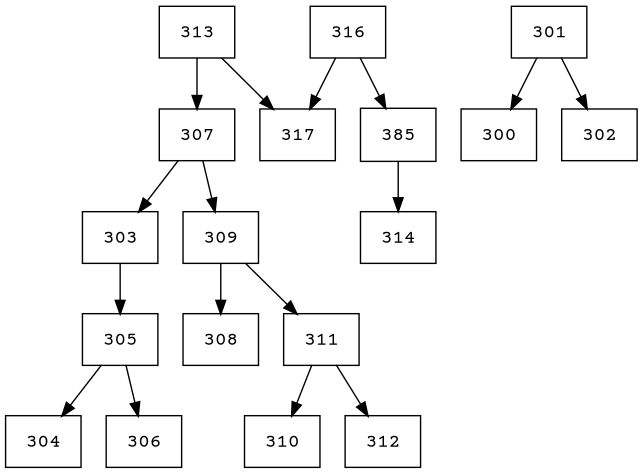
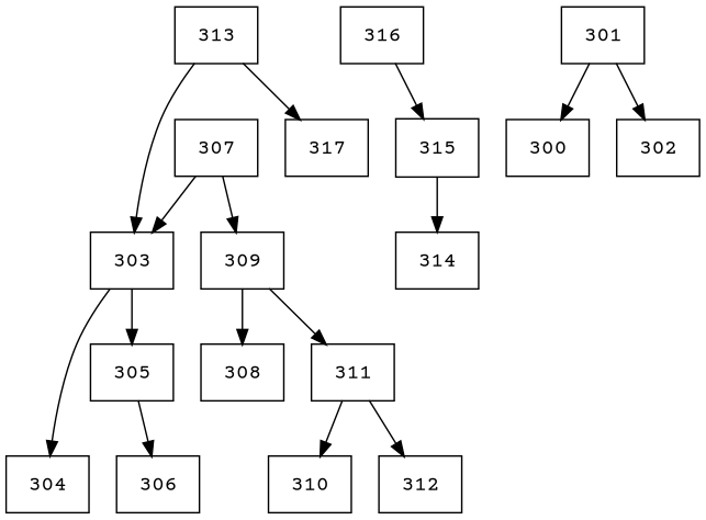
  digraph {
    concentrate=true
    fontname="Courier Prime"
    rankdir=UD
    node [fontname="Courier Prime" shape=record]
    edge [fontname="Courier Prime"]
    n1 [label=313]
    n2 [label=307]
    n3 [label=317]
    n4 [label=303]
    n5 [label=309]
    n6 [label=316]
-   n7 [label=385]
+   n7 [label=315]
    n8 [label=305]
    n9 [label=308]
    n10 [label=311]
    n11 [label=301]
    n12 [label=300]
    n13 [label=302]
    n14 [label=304]
    n15 [label=306]
    n16 [label=310]
    n17 [label=312]
    n18 [label=314]
-   n1 -> n2
+   n1 -> n4
    n1 -> n3
    n2 -> n4
    n2 -> n5
    n4 -> n8
    n5 -> n9
    n5 -> n10
-   n6 -> n3
    n6 -> n7
    n7 -> n18
-   n8 -> n14
+   n4 -> n14
    n8 -> n15
    n10 -> n16
    n10 -> n17
    n11 -> n12
    n11 -> n13
  }
